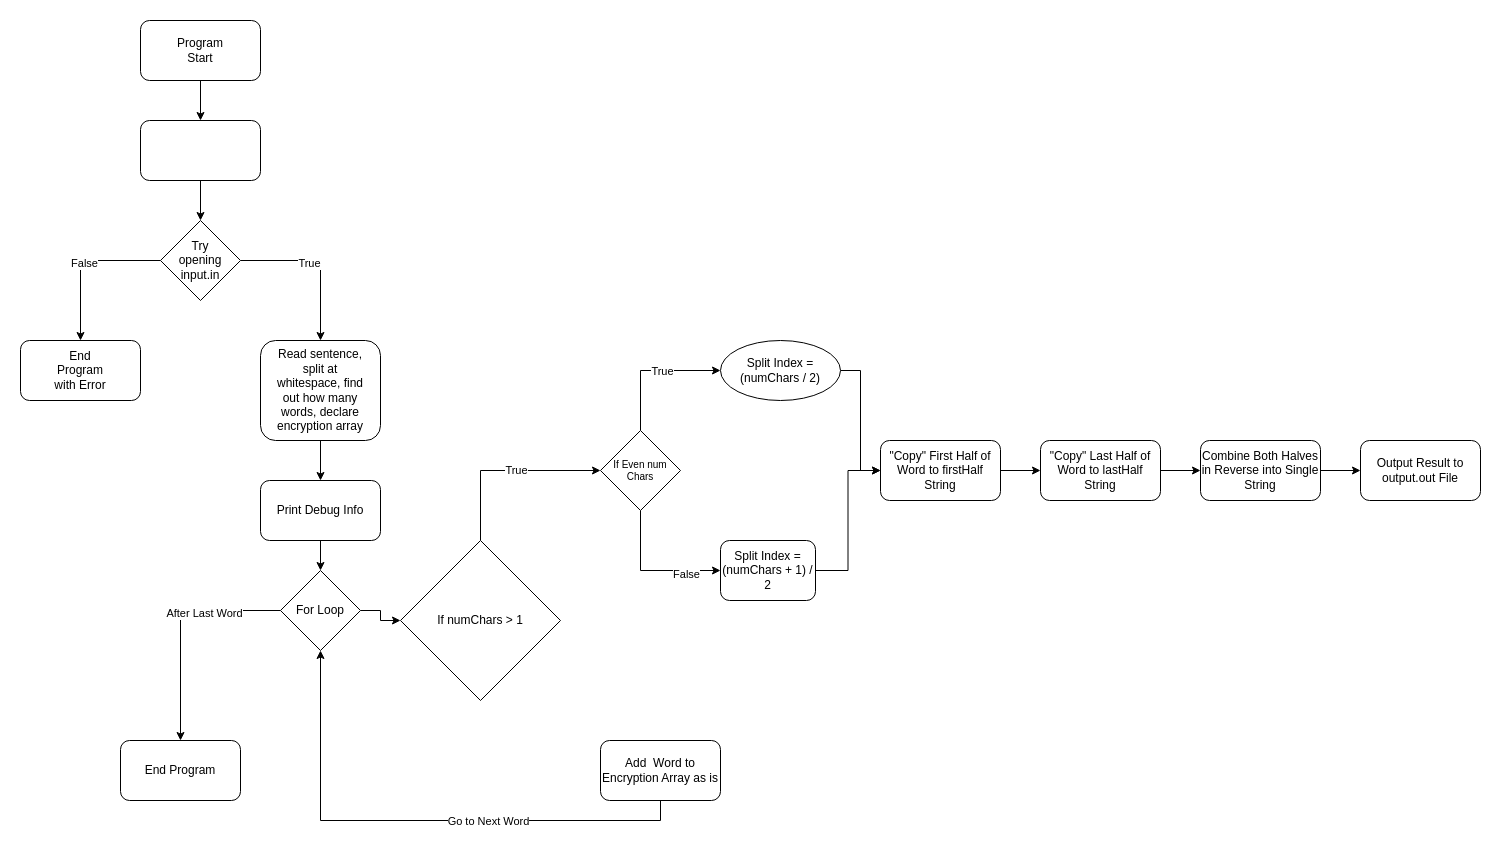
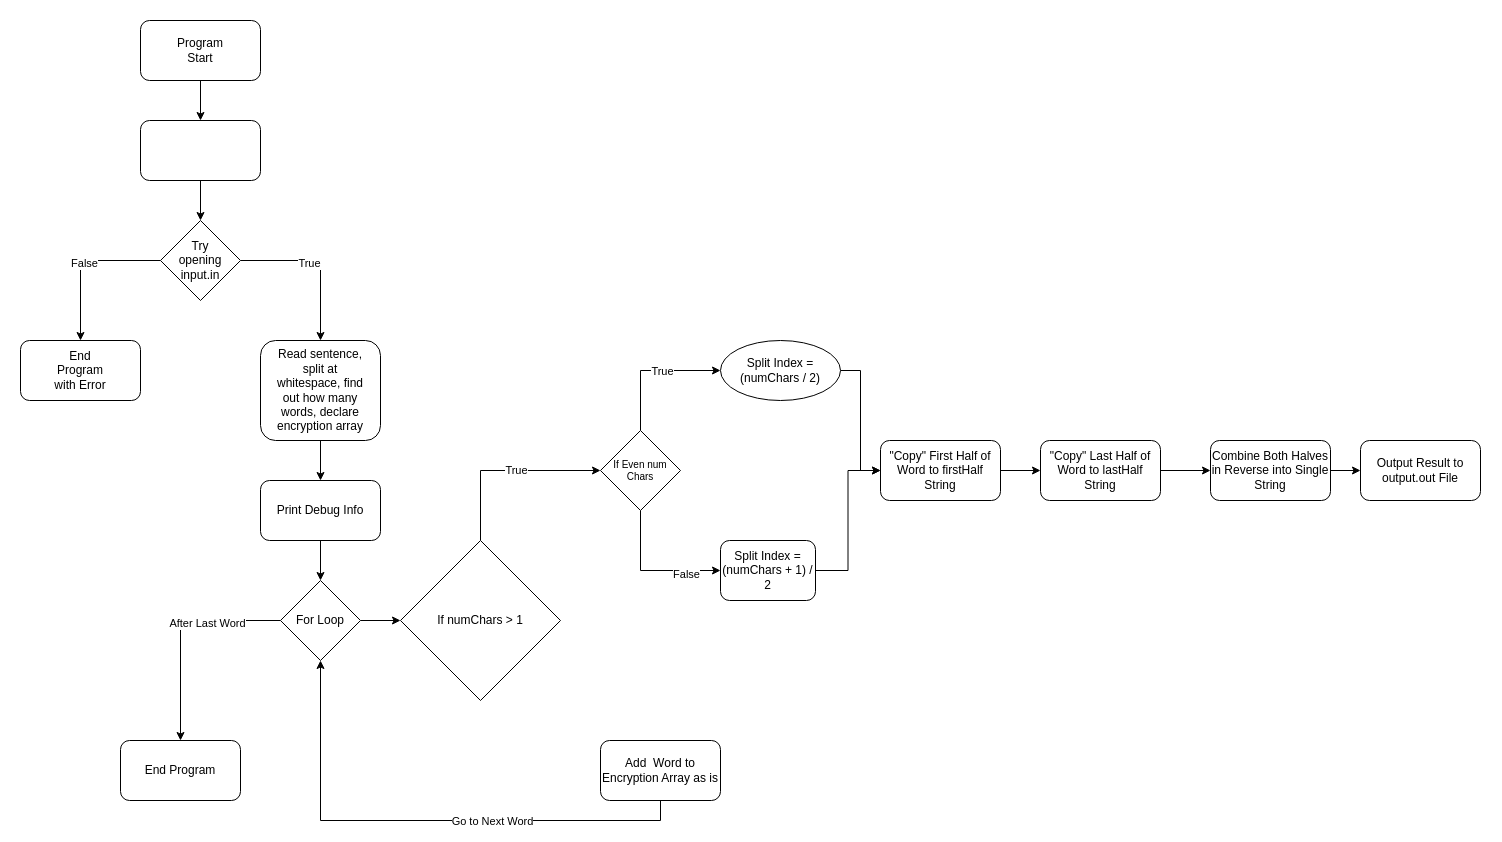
  <mxCell id="0" />
  <mxCell id="1" parent="0" />
  <mxCell id="2" style="edgeStyle=orthogonalEdgeStyle;rounded=0;orthogonalLoop=1;jettySize=auto;html=1;entryX=0.5;entryY=0;entryDx=0;entryDy=0;" edge="1" parent="1" source="3" target="6"><mxGeometry relative="1" as="geometry" /></mxCell>
  <mxCell id="3" value="" style="rounded=1;whiteSpace=wrap;html=1;" vertex="1" parent="1"><mxGeometry x="140" y="20" width="120" height="60" as="geometry" /></mxCell>
  <mxCell id="4" value="Program Start" style="text;html=1;strokeColor=none;fillColor=none;align=center;verticalAlign=middle;whiteSpace=wrap;rounded=0;" vertex="1" parent="1"><mxGeometry x="170" y="35" width="60" height="30" as="geometry" /></mxCell>
  <mxCell id="5" style="edgeStyle=orthogonalEdgeStyle;rounded=0;orthogonalLoop=1;jettySize=auto;html=1;entryX=0.5;entryY=0;entryDx=0;entryDy=0;" edge="1" parent="1" source="6" target="11"><mxGeometry relative="1" as="geometry" /></mxCell>
  <mxCell id="6" value="" style="rounded=1;whiteSpace=wrap;html=1;" vertex="1" parent="1"><mxGeometry x="140" y="120" width="120" height="60" as="geometry" /></mxCell>
  <mxCell id="7" style="edgeStyle=orthogonalEdgeStyle;rounded=0;orthogonalLoop=1;jettySize=auto;html=1;entryX=0.5;entryY=0;entryDx=0;entryDy=0;" edge="1" parent="1" source="11" target="13"><mxGeometry relative="1" as="geometry" /></mxCell>
  <mxCell id="8" value="False" style="edgeLabel;html=1;align=center;verticalAlign=middle;resizable=0;points=[];" vertex="1" connectable="0" parent="7"><mxGeometry x="-0.037" y="2" relative="1" as="geometry"><mxPoint as="offset" /></mxGeometry></mxCell>
  <mxCell id="9" style="edgeStyle=orthogonalEdgeStyle;rounded=0;orthogonalLoop=1;jettySize=auto;html=1;entryX=0.5;entryY=0;entryDx=0;entryDy=0;" edge="1" parent="1" source="11" target="15"><mxGeometry relative="1" as="geometry" /></mxCell>
  <mxCell id="10" value="True" style="edgeLabel;html=1;align=center;verticalAlign=middle;resizable=0;points=[];" vertex="1" connectable="0" parent="9"><mxGeometry x="-0.15" y="-2" relative="1" as="geometry"><mxPoint as="offset" /></mxGeometry></mxCell>
  <mxCell id="11" value="" style="rhombus;whiteSpace=wrap;html=1;" vertex="1" parent="1"><mxGeometry x="160" y="220" width="80" height="80" as="geometry" /></mxCell>
  <mxCell id="12" value="Try opening input.in" style="text;html=1;strokeColor=none;fillColor=none;align=center;verticalAlign=middle;whiteSpace=wrap;rounded=0;" vertex="1" parent="1"><mxGeometry x="170" y="245" width="60" height="30" as="geometry" /></mxCell>
  <mxCell id="13" value="" style="rounded=1;whiteSpace=wrap;html=1;" vertex="1" parent="1"><mxGeometry x="20" y="340" width="120" height="60" as="geometry" /></mxCell>
  <mxCell id="14" style="edgeStyle=orthogonalEdgeStyle;rounded=0;orthogonalLoop=1;jettySize=auto;html=1;entryX=0.5;entryY=0;entryDx=0;entryDy=0;" edge="1" parent="1" source="15" target="19"><mxGeometry relative="1" as="geometry" /></mxCell>
  <mxCell id="15" value="" style="rounded=1;whiteSpace=wrap;html=1;" vertex="1" parent="1"><mxGeometry x="260" y="340" width="120" height="100" as="geometry" /></mxCell>
  <mxCell id="16" value="End Program with Error" style="text;html=1;strokeColor=none;fillColor=none;align=center;verticalAlign=middle;whiteSpace=wrap;rounded=0;" vertex="1" parent="1"><mxGeometry x="50" y="355" width="60" height="30" as="geometry" /></mxCell>
  <mxCell id="17" value="Read sentence, split at whitespace, find out how many words, declare encryption array" style="text;html=1;strokeColor=none;fillColor=none;align=center;verticalAlign=middle;whiteSpace=wrap;rounded=0;" vertex="1" parent="1"><mxGeometry x="270" y="350" width="100" height="80" as="geometry" /></mxCell>
  <mxCell id="18" style="edgeStyle=orthogonalEdgeStyle;rounded=0;orthogonalLoop=1;jettySize=auto;html=1;entryX=0.5;entryY=0;entryDx=0;entryDy=0;" edge="1" parent="1" source="19" target="23"><mxGeometry relative="1" as="geometry" /></mxCell>
  <mxCell id="19" value="Print Debug Info" style="rounded=1;whiteSpace=wrap;html=1;" vertex="1" parent="1"><mxGeometry x="260" y="480" width="120" height="60" as="geometry" /></mxCell>
  <mxCell id="20" style="edgeStyle=orthogonalEdgeStyle;rounded=0;orthogonalLoop=1;jettySize=auto;html=1;entryX=0;entryY=0.5;entryDx=0;entryDy=0;" edge="1" parent="1" source="23" target="26"><mxGeometry relative="1" as="geometry" /></mxCell>
  <mxCell id="21" style="edgeStyle=orthogonalEdgeStyle;rounded=0;orthogonalLoop=1;jettySize=auto;html=1;entryX=0.5;entryY=0;entryDx=0;entryDy=0;" edge="1" parent="1" source="23" target="46"><mxGeometry relative="1" as="geometry" /></mxCell>
  <mxCell id="22" value="After Last Word" style="edgeLabel;html=1;align=center;verticalAlign=middle;resizable=0;points=[];" vertex="1" connectable="0" parent="21"><mxGeometry x="-0.331" y="2" relative="1" as="geometry"><mxPoint as="offset" /></mxGeometry></mxCell>
- <mxCell id="23" value="For Loop" style="rhombus;whiteSpace=wrap;html=1;" vertex="1" parent="1"><mxGeometry x="280" y="570" width="80" height="80" as="geometry" /></mxCell>
+ <mxCell id="23" value="For Loop" style="rhombus;whiteSpace=wrap;html=1;" vertex="1" parent="1"><mxGeometry x="280" y="580" width="80" height="80" as="geometry" /></mxCell>
  <mxCell id="24" style="edgeStyle=orthogonalEdgeStyle;rounded=0;orthogonalLoop=1;jettySize=auto;html=1;entryX=0;entryY=0.5;entryDx=0;entryDy=0;" edge="1" parent="1" source="26"><mxGeometry relative="1" as="geometry"><mxPoint x="600" y="470" as="targetPoint" /><Array as="points"><mxPoint x="480" y="470" /></Array></mxGeometry></mxCell>
  <mxCell id="25" value="True" style="edgeLabel;html=1;align=center;verticalAlign=middle;resizable=0;points=[];" vertex="1" connectable="0" parent="24"><mxGeometry x="0.105" y="1" relative="1" as="geometry"><mxPoint as="offset" /></mxGeometry></mxCell>
  <mxCell id="26" value="If numChars &amp;gt; 1" style="rhombus;whiteSpace=wrap;html=1;" vertex="1" parent="1"><mxGeometry x="400" y="540" width="160" height="160" as="geometry" /></mxCell>
  <mxCell id="27" style="edgeStyle=orthogonalEdgeStyle;rounded=0;orthogonalLoop=1;jettySize=auto;html=1;entryX=0.5;entryY=1;entryDx=0;entryDy=0;" edge="1" parent="1" source="29" target="23"><mxGeometry relative="1" as="geometry"><Array as="points"><mxPoint x="660" y="820" /><mxPoint x="320" y="820" /></Array></mxGeometry></mxCell>
  <mxCell id="28" value="Go to Next Word" style="edgeLabel;html=1;align=center;verticalAlign=middle;resizable=0;points=[];" vertex="1" connectable="0" parent="27"><mxGeometry x="-0.273" relative="1" as="geometry"><mxPoint as="offset" /></mxGeometry></mxCell>
  <mxCell id="29" value="Add&amp;nbsp; Word to Encryption Array as is" style="rounded=1;whiteSpace=wrap;html=1;" vertex="1" parent="1"><mxGeometry x="600" y="740" width="120" height="60" as="geometry" /></mxCell>
  <mxCell id="30" style="edgeStyle=orthogonalEdgeStyle;rounded=0;orthogonalLoop=1;jettySize=auto;html=1;entryX=0;entryY=0.5;entryDx=0;entryDy=0;" edge="1" parent="1" source="34" target="38"><mxGeometry relative="1" as="geometry"><Array as="points"><mxPoint x="640" y="570" /></Array></mxGeometry></mxCell>
  <mxCell id="31" value="False" style="edgeLabel;html=1;align=center;verticalAlign=middle;resizable=0;points=[];" vertex="1" connectable="0" parent="30"><mxGeometry x="0.5" y="-3" relative="1" as="geometry"><mxPoint as="offset" /></mxGeometry></mxCell>
  <mxCell id="32" style="edgeStyle=orthogonalEdgeStyle;rounded=0;orthogonalLoop=1;jettySize=auto;html=1;entryX=0;entryY=0.5;entryDx=0;entryDy=0;" edge="1" parent="1" source="34" target="36"><mxGeometry relative="1" as="geometry"><Array as="points"><mxPoint x="640" y="370" /></Array></mxGeometry></mxCell>
  <mxCell id="33" value="True" style="edgeLabel;html=1;align=center;verticalAlign=middle;resizable=0;points=[];" vertex="1" connectable="0" parent="32"><mxGeometry x="0.157" relative="1" as="geometry"><mxPoint as="offset" /></mxGeometry></mxCell>
  <mxCell id="34" value="If Even num Chars" style="rhombus;whiteSpace=wrap;html=1;fontSize=10;" vertex="1" parent="1"><mxGeometry x="600" y="430" width="80" height="80" as="geometry" /></mxCell>
  <mxCell id="35" style="edgeStyle=orthogonalEdgeStyle;rounded=0;orthogonalLoop=1;jettySize=auto;html=1;entryX=0;entryY=0.5;entryDx=0;entryDy=0;" edge="1" parent="1" source="36" target="40"><mxGeometry relative="1" as="geometry" /></mxCell>
  <mxCell id="36" value="Split Index = (numChars / 2)" style="ellipse;whiteSpace=wrap;html=1;" vertex="1" parent="1"><mxGeometry x="720" y="340" width="120" height="60" as="geometry" /></mxCell>
  <mxCell id="37" style="edgeStyle=orthogonalEdgeStyle;rounded=0;orthogonalLoop=1;jettySize=auto;html=1;entryX=0;entryY=0.5;entryDx=0;entryDy=0;" edge="1" parent="1" source="38" target="40"><mxGeometry relative="1" as="geometry" /></mxCell>
  <mxCell id="38" value="Split Index = (numChars + 1) / 2" style="rounded=1;whiteSpace=wrap;html=1;" vertex="1" parent="1"><mxGeometry x="720" y="540" width="95" height="60" as="geometry" /></mxCell>
  <mxCell id="39" style="edgeStyle=orthogonalEdgeStyle;rounded=0;orthogonalLoop=1;jettySize=auto;html=1;entryX=0;entryY=0.5;entryDx=0;entryDy=0;" edge="1" parent="1" source="40" target="42"><mxGeometry relative="1" as="geometry" /></mxCell>
  <mxCell id="40" value="&quot;Copy&quot; First Half of Word to firstHalf String" style="rounded=1;whiteSpace=wrap;html=1;" vertex="1" parent="1"><mxGeometry x="880" y="440" width="120" height="60" as="geometry" /></mxCell>
  <mxCell id="41" style="edgeStyle=orthogonalEdgeStyle;rounded=0;orthogonalLoop=1;jettySize=auto;html=1;entryX=0;entryY=0.5;entryDx=0;entryDy=0;" edge="1" parent="1" source="42" target="44"><mxGeometry relative="1" as="geometry" /></mxCell>
  <mxCell id="42" value="&quot;Copy&quot; Last Half of Word to lastHalf String" style="rounded=1;whiteSpace=wrap;html=1;" vertex="1" parent="1"><mxGeometry x="1040" y="440" width="120" height="60" as="geometry" /></mxCell>
  <mxCell id="43" style="edgeStyle=orthogonalEdgeStyle;rounded=0;orthogonalLoop=1;jettySize=auto;html=1;" edge="1" parent="1" source="44" target="45"><mxGeometry relative="1" as="geometry"><mxPoint x="1360" y="470" as="targetPoint" /></mxGeometry></mxCell>
- <mxCell id="44" value="Combine Both Halves in Reverse into Single String" style="rounded=1;whiteSpace=wrap;html=1;" vertex="1" parent="1"><mxGeometry x="1200" y="440" width="120" height="60" as="geometry" /></mxCell>
+ <mxCell id="44" value="Combine Both Halves in Reverse into Single String" style="rounded=1;whiteSpace=wrap;html=1;" vertex="1" parent="1"><mxGeometry x="1210" y="440" width="120" height="60" as="geometry" /></mxCell>
  <mxCell id="45" value="Output Result to output.out File" style="rounded=1;whiteSpace=wrap;html=1;" vertex="1" parent="1"><mxGeometry x="1360" y="440" width="120" height="60" as="geometry" /></mxCell>
  <mxCell id="46" value="End Program" style="rounded=1;whiteSpace=wrap;html=1;" vertex="1" parent="1"><mxGeometry x="120" y="740" width="120" height="60" as="geometry" /></mxCell>
